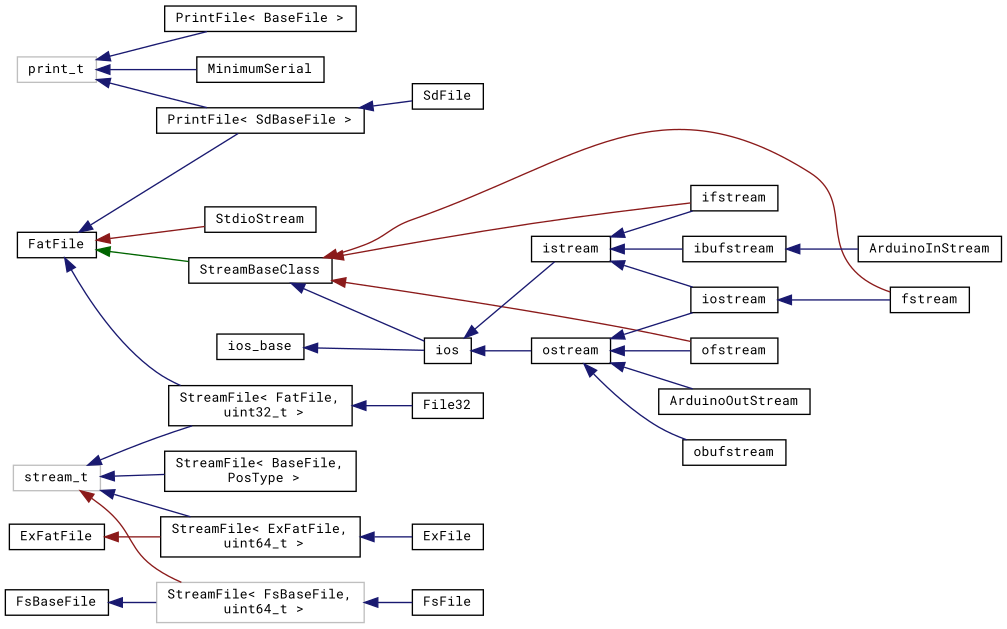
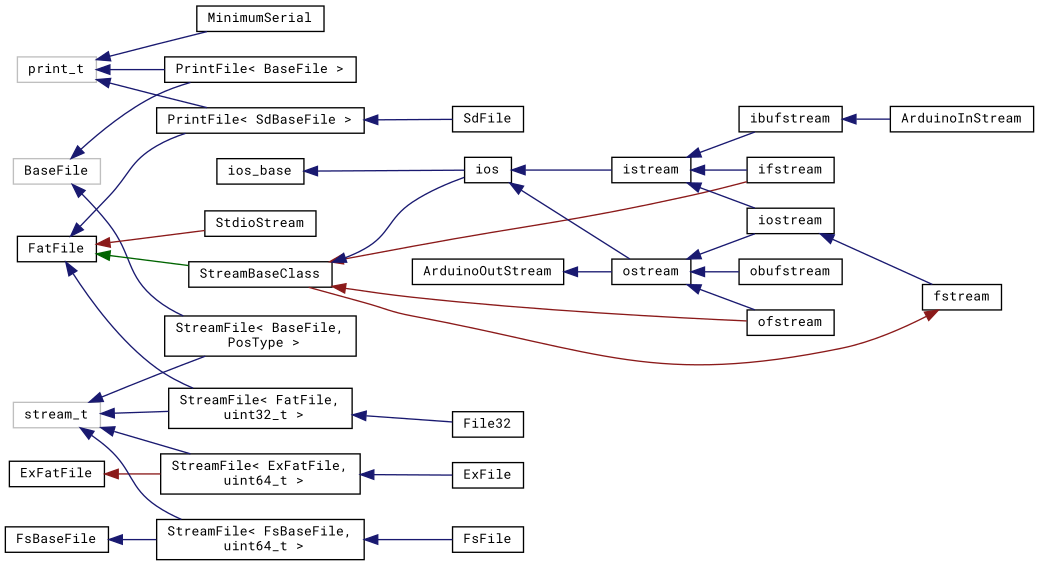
  digraph {
    fontname="Roboto Mono"
    rankdir=LR
    node [color=black fillcolor=white fontname="Roboto Mono" fontsize=10 shape=record style=filled]
    edge [color=midnightblue dir=back fontname="Roboto Mono" fontsize=10 labelfontname=Helvetica labelfontsize=10 style=solid]
+   n1 [color=grey75 height=0.2 label=BaseFile width=0.4]
    n2 [height=0.2 label="PrintFile\< BaseFile \>" width=0.4]
    n3 [height=0.2 label="StreamFile\< BaseFile,\l PosType \>" width=0.4]
    n4 [height=0.2 label=ExFatFile width=0.4]
    n5 [height=0.2 label="StreamFile\< ExFatFile,\l uint64_t \>" width=0.4]
    n6 [height=0.2 label=ExFile width=0.4]
    n7 [height=0.2 label=FatFile width=0.4]
    n8 [height=0.2 label="PrintFile\< SdBaseFile \>" width=0.4]
    n9 [height=0.2 label=StdioStream width=0.4]
    n10 [height=0.2 label=StreamBaseClass width=0.4]
    n11 [height=0.2 label="StreamFile\< FatFile,\l uint32_t \>" width=0.4]
    n12 [height=0.2 label=SdFile width=0.4]
    n13 [height=0.2 label=fstream width=0.4]
    n14 [height=0.2 label=ifstream width=0.4]
    n15 [height=0.2 label=ofstream width=0.4]
    n16 [height=0.2 label=ios width=0.4]
    n17 [height=0.2 label=File32 width=0.4]
    n18 [height=0.2 label=FsBaseFile width=0.4]
-   n19 [color=grey75 height=0.2 label="StreamFile\< FsBaseFile,\l uint64_t \>" width=0.4]
+   n19 [height=0.2 label="StreamFile\< FsBaseFile,\l uint64_t \>" width=0.4]
    n20 [height=0.2 label=FsFile width=0.4]
    n21 [height=0.2 label=ios_base width=0.4]
    n22 [height=0.2 label=istream width=0.4]
    n23 [height=0.2 label=ostream width=0.4]
    n24 [height=0.2 label=ibufstream width=0.4]
    n25 [height=0.2 label=iostream width=0.4]
    n26 [height=0.2 label=ArduinoOutStream width=0.4]
    n27 [height=0.2 label=obufstream width=0.4]
    n28 [height=0.2 label=ArduinoInStream width=0.4]
    n29 [color=grey75 height=0.2 label=print_t width=0.4]
    n30 [height=0.2 label=MinimumSerial width=0.4]
    n31 [color=grey75 height=0.2 label=stream_t width=0.4]
+   n1 -> n2
+   n1 -> n3
    n4 -> n5 [color=firebrick4]
    n5 -> n6
    n7 -> n8
    n7 -> n9 [color=firebrick4]
    n7 -> n10 [color=darkgreen]
    n7 -> n11
    n8 -> n12
-   n10 -> n13 [color=firebrick4]
+   n13 -> n10 [color=firebrick4]
    n10 -> n14 [color=firebrick4]
    n10 -> n15 [color=firebrick4]
    n10 -> n16
    n11 -> n17
    n16 -> n22
    n16 -> n23
    n18 -> n19
    n19 -> n20
    n21 -> n16
    n22 -> n14
    n22 -> n24
    n22 -> n25
    n23 -> n15
    n23 -> n25
-   n23 -> n26
+   n26 -> n23
    n23 -> n27
    n24 -> n28
    n25 -> n13
    n29 -> n2
    n29 -> n8
    n29 -> n30
    n31 -> n3
    n31 -> n5
    n31 -> n11
-   n31 -> n19 [color=firebrick4]
+   n31 -> n19
  }
